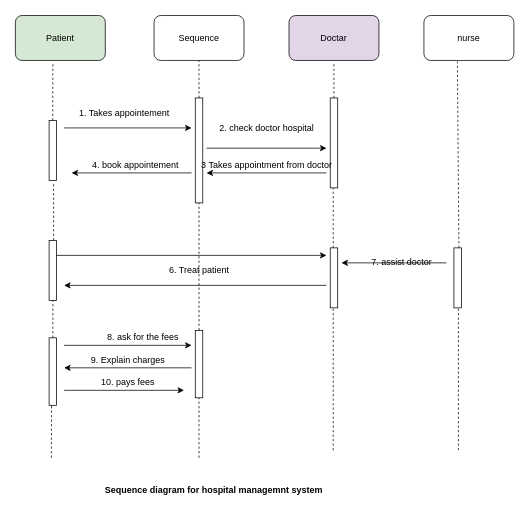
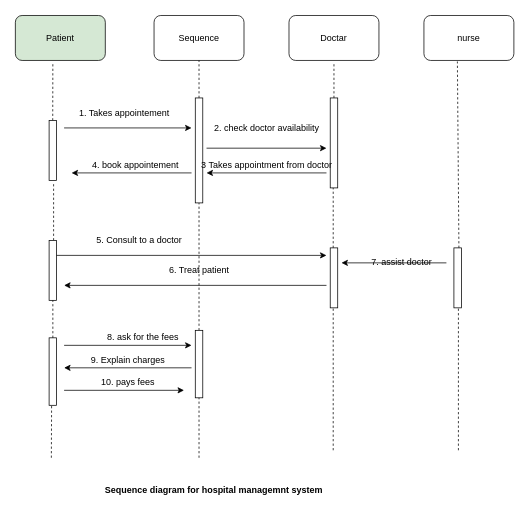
  <mxCell id="0" />
  <mxCell id="1" parent="0" />
  <mxCell id="2" value="Patient" style="rounded=1;whiteSpace=wrap;html=1;fillColor=#d5e8d4;" vertex="1" parent="1"><mxGeometry x="20" y="20" width="120" height="60" as="geometry" /></mxCell>
  <mxCell id="3" value="nurse" style="rounded=1;whiteSpace=wrap;html=1;" vertex="1" parent="1"><mxGeometry x="565" y="20" width="120" height="60" as="geometry" /></mxCell>
- <mxCell id="4" value="Doctar" style="rounded=1;whiteSpace=wrap;html=1;fillColor=#e1d5e7;" vertex="1" parent="1"><mxGeometry x="385" y="20" width="120" height="60" as="geometry" /></mxCell>
+ <mxCell id="4" value="Doctar" style="rounded=1;whiteSpace=wrap;html=1;" vertex="1" parent="1"><mxGeometry x="385" y="20" width="120" height="60" as="geometry" /></mxCell>
  <mxCell id="5" value="Sequence" style="rounded=1;whiteSpace=wrap;html=1;" vertex="1" parent="1"><mxGeometry x="205" y="20" width="120" height="60" as="geometry" /></mxCell>
  <mxCell id="6" value="" style="endArrow=none;dashed=1;html=1;" edge="1" parent="1"><mxGeometry width="50" height="50" relative="1" as="geometry"><mxPoint x="265" y="440" as="sourcePoint" /><mxPoint x="265" y="270" as="targetPoint" /></mxGeometry></mxCell>
  <mxCell id="7" value="" style="endArrow=none;dashed=1;html=1;" edge="1" parent="1" source="14"><mxGeometry width="50" height="50" relative="1" as="geometry"><mxPoint x="437" y="170" as="sourcePoint" /><mxPoint x="445" y="83" as="targetPoint" /></mxGeometry></mxCell>
  <mxCell id="8" value="" style="endArrow=none;dashed=1;html=1;entryX=0.5;entryY=1;entryDx=0;entryDy=0;" edge="1" parent="1" target="5"><mxGeometry width="50" height="50" relative="1" as="geometry"><mxPoint x="265" y="130" as="sourcePoint" /><mxPoint x="290" y="80" as="targetPoint" /></mxGeometry></mxCell>
  <mxCell id="9" value="" style="endArrow=none;dashed=1;html=1;exitX=0.533;exitY=0.025;exitDx=0;exitDy=0;exitPerimeter=0;" edge="1" parent="1" source="10"><mxGeometry width="50" height="50" relative="1" as="geometry"><mxPoint x="85" y="140" as="sourcePoint" /><mxPoint x="70" y="83" as="targetPoint" /></mxGeometry></mxCell>
  <mxCell id="10" value="" style="html=1;points=[];perimeter=orthogonalPerimeter;direction=west;" vertex="1" parent="1"><mxGeometry x="65" y="160" width="10" height="80" as="geometry" /></mxCell>
  <mxCell id="11" value="" style="html=1;points=[];perimeter=orthogonalPerimeter;" vertex="1" parent="1"><mxGeometry x="260" y="130" width="10" height="140" as="geometry" /></mxCell>
  <mxCell id="12" value="" style="endArrow=classic;html=1;" edge="1" parent="1"><mxGeometry width="50" height="50" relative="1" as="geometry"><mxPoint x="85" y="170" as="sourcePoint" /><mxPoint x="255" y="170" as="targetPoint" /></mxGeometry></mxCell>
  <mxCell id="13" value="1. Takes appointement" style="text;html=1;align=center;verticalAlign=middle;resizable=0;points=[];autosize=1;strokeColor=none;" vertex="1" parent="1"><mxGeometry x="95" y="140" width="140" height="20" as="geometry" /></mxCell>
  <mxCell id="14" value="" style="html=1;points=[];perimeter=orthogonalPerimeter;" vertex="1" parent="1"><mxGeometry x="440" y="130" width="10" height="120" as="geometry" /></mxCell>
  <mxCell id="15" value="" style="endArrow=classic;html=1;" edge="1" parent="1"><mxGeometry width="50" height="50" relative="1" as="geometry"><mxPoint x="275" y="197" as="sourcePoint" /><mxPoint x="435" y="197" as="targetPoint" /></mxGeometry></mxCell>
- <mxCell id="16" value="2. check doctor hospital" style="text;html=1;align=center;verticalAlign=middle;resizable=0;points=[];autosize=1;strokeColor=none;" vertex="1" parent="1"><mxGeometry x="275" y="160" width="160" height="20" as="geometry" /></mxCell>
+ <mxCell id="16" value="2. check doctor availability" style="text;html=1;align=center;verticalAlign=middle;resizable=0;points=[];autosize=1;strokeColor=none;" vertex="1" parent="1"><mxGeometry x="275" y="160" width="160" height="20" as="geometry" /></mxCell>
  <mxCell id="17" value="" style="endArrow=classic;html=1;" edge="1" parent="1"><mxGeometry width="50" height="50" relative="1" as="geometry"><mxPoint x="435" y="230" as="sourcePoint" /><mxPoint x="275" y="230" as="targetPoint" /></mxGeometry></mxCell>
  <mxCell id="18" value="3 Takes appointment from doctor" style="text;html=1;align=center;verticalAlign=middle;resizable=0;points=[];autosize=1;strokeColor=none;" vertex="1" parent="1"><mxGeometry x="260" y="210" width="190" height="20" as="geometry" /></mxCell>
  <mxCell id="19" value="" style="endArrow=classic;html=1;" edge="1" parent="1"><mxGeometry width="50" height="50" relative="1" as="geometry"><mxPoint x="255" y="230" as="sourcePoint" /><mxPoint x="95" y="230" as="targetPoint" /></mxGeometry></mxCell>
  <mxCell id="20" value="4. book appointement" style="text;html=1;align=center;verticalAlign=middle;resizable=0;points=[];autosize=1;strokeColor=none;" vertex="1" parent="1"><mxGeometry x="115" y="210" width="130" height="20" as="geometry" /></mxCell>
  <mxCell id="21" value="" style="endArrow=none;dashed=1;html=1;entryX=0.4;entryY=-0.025;entryDx=0;entryDy=0;entryPerimeter=0;" edge="1" parent="1" target="10"><mxGeometry width="50" height="50" relative="1" as="geometry"><mxPoint x="71" y="320" as="sourcePoint" /><mxPoint x="75" y="240" as="targetPoint" /></mxGeometry></mxCell>
  <mxCell id="22" value="" style="endArrow=none;dashed=1;html=1;exitX=0.667;exitY=0;exitDx=0;exitDy=0;exitPerimeter=0;entryX=0.372;entryY=1.022;entryDx=0;entryDy=0;entryPerimeter=0;" edge="1" parent="1" source="24" target="3"><mxGeometry width="50" height="50" relative="1" as="geometry"><mxPoint x="555" y="310" as="sourcePoint" /><mxPoint x="610.33" y="260" as="targetPoint" /></mxGeometry></mxCell>
  <mxCell id="23" value="" style="endArrow=none;dashed=1;html=1;" edge="1" parent="1"><mxGeometry width="50" height="50" relative="1" as="geometry"><mxPoint x="444" y="330" as="sourcePoint" /><mxPoint x="444" y="250" as="targetPoint" /></mxGeometry></mxCell>
  <mxCell id="24" value="" style="html=1;points=[];perimeter=orthogonalPerimeter;" vertex="1" parent="1"><mxGeometry x="605" y="330" width="10" height="80" as="geometry" /></mxCell>
  <mxCell id="25" value="" style="html=1;points=[];perimeter=orthogonalPerimeter;" vertex="1" parent="1"><mxGeometry x="440" y="330" width="10" height="80" as="geometry" /></mxCell>
  <mxCell id="26" value="" style="html=1;points=[];perimeter=orthogonalPerimeter;" vertex="1" parent="1"><mxGeometry x="65" y="320" width="10" height="80" as="geometry" /></mxCell>
  <mxCell id="27" value="" style="endArrow=classic;html=1;" edge="1" parent="1"><mxGeometry width="50" height="50" relative="1" as="geometry"><mxPoint x="75" y="340" as="sourcePoint" /><mxPoint x="435" y="340" as="targetPoint" /></mxGeometry></mxCell>
+ <mxCell id="28" value="5. Consult to a doctor" style="text;html=1;align=center;verticalAlign=middle;resizable=0;points=[];autosize=1;strokeColor=none;" vertex="1" parent="1"><mxGeometry x="120" y="310" width="130" height="20" as="geometry" /></mxCell>
  <mxCell id="29" value="" style="endArrow=classic;html=1;" edge="1" parent="1"><mxGeometry width="50" height="50" relative="1" as="geometry"><mxPoint x="435" y="380" as="sourcePoint" /><mxPoint x="85" y="380" as="targetPoint" /></mxGeometry></mxCell>
  <mxCell id="30" value="6. Treat patient" style="text;html=1;align=center;verticalAlign=middle;resizable=0;points=[];autosize=1;strokeColor=none;" vertex="1" parent="1"><mxGeometry x="215" y="350" width="100" height="20" as="geometry" /></mxCell>
  <mxCell id="31" value="" style="endArrow=classic;html=1;" edge="1" parent="1"><mxGeometry width="50" height="50" relative="1" as="geometry"><mxPoint x="595" y="350" as="sourcePoint" /><mxPoint x="455" y="350" as="targetPoint" /></mxGeometry></mxCell>
  <mxCell id="32" value="7. assist doctor" style="text;html=1;align=center;verticalAlign=middle;resizable=0;points=[];autosize=1;strokeColor=none;" vertex="1" parent="1"><mxGeometry x="485" y="340" width="100" height="20" as="geometry" /></mxCell>
  <mxCell id="33" value="" style="html=1;points=[];perimeter=orthogonalPerimeter;" vertex="1" parent="1"><mxGeometry x="65" y="450" width="10" height="90" as="geometry" /></mxCell>
  <mxCell id="34" value="" style="html=1;points=[];perimeter=orthogonalPerimeter;" vertex="1" parent="1"><mxGeometry x="260" y="440" width="10" height="90" as="geometry" /></mxCell>
  <mxCell id="35" value="" style="endArrow=none;dashed=1;html=1;" edge="1" parent="1"><mxGeometry width="50" height="50" relative="1" as="geometry"><mxPoint x="70" y="450" as="sourcePoint" /><mxPoint x="70" y="400" as="targetPoint" /></mxGeometry></mxCell>
  <mxCell id="36" value="" style="endArrow=classic;html=1;" edge="1" parent="1"><mxGeometry width="50" height="50" relative="1" as="geometry"><mxPoint x="85" y="460" as="sourcePoint" /><mxPoint x="255" y="460" as="targetPoint" /></mxGeometry></mxCell>
  <mxCell id="37" value="8. ask for the fees" style="text;html=1;align=center;verticalAlign=middle;resizable=0;points=[];autosize=1;strokeColor=none;" vertex="1" parent="1"><mxGeometry x="135" y="440" width="110" height="20" as="geometry" /></mxCell>
  <mxCell id="38" value="" style="endArrow=classic;html=1;" edge="1" parent="1"><mxGeometry width="50" height="50" relative="1" as="geometry"><mxPoint x="255" y="490" as="sourcePoint" /><mxPoint x="85" y="490" as="targetPoint" /></mxGeometry></mxCell>
  <mxCell id="39" value="9. Explain charges" style="text;html=1;align=center;verticalAlign=middle;resizable=0;points=[];autosize=1;strokeColor=none;" vertex="1" parent="1"><mxGeometry x="115" y="470" width="110" height="20" as="geometry" /></mxCell>
  <mxCell id="40" value="" style="endArrow=classic;html=1;" edge="1" parent="1"><mxGeometry width="50" height="50" relative="1" as="geometry"><mxPoint x="85" y="520" as="sourcePoint" /><mxPoint x="245" y="520" as="targetPoint" /></mxGeometry></mxCell>
  <mxCell id="41" value="10. pays fees" style="text;html=1;align=center;verticalAlign=middle;resizable=0;points=[];autosize=1;strokeColor=none;" vertex="1" parent="1"><mxGeometry x="125" y="500" width="90" height="20" as="geometry" /></mxCell>
  <mxCell id="42" value="" style="endArrow=none;dashed=1;html=1;entryX=0.6;entryY=1;entryDx=0;entryDy=0;entryPerimeter=0;" edge="1" parent="1" target="24"><mxGeometry width="50" height="50" relative="1" as="geometry"><mxPoint x="611" y="600" as="sourcePoint" /><mxPoint x="605" y="410" as="targetPoint" /></mxGeometry></mxCell>
  <mxCell id="43" value="" style="endArrow=none;dashed=1;html=1;" edge="1" parent="1"><mxGeometry width="50" height="50" relative="1" as="geometry"><mxPoint x="444" y="600" as="sourcePoint" /><mxPoint x="444" y="410" as="targetPoint" /></mxGeometry></mxCell>
  <mxCell id="44" value="" style="endArrow=none;dashed=1;html=1;" edge="1" parent="1"><mxGeometry width="50" height="50" relative="1" as="geometry"><mxPoint x="265" y="610" as="sourcePoint" /><mxPoint x="265" y="530" as="targetPoint" /></mxGeometry></mxCell>
  <mxCell id="45" value="" style="endArrow=none;dashed=1;html=1;entryX=0.333;entryY=1.007;entryDx=0;entryDy=0;entryPerimeter=0;" edge="1" parent="1" target="33"><mxGeometry width="50" height="50" relative="1" as="geometry"><mxPoint x="68" y="610" as="sourcePoint" /><mxPoint x="75" y="540" as="targetPoint" /></mxGeometry></mxCell>
  <mxCell id="46" value="Sequence diagram for hospital managemnt system" style="text;align=center;fontStyle=1;verticalAlign=middle;spacingLeft=3;spacingRight=3;strokeColor=none;rotatable=0;points=[[0,0.5],[1,0.5]];portConstraint=eastwest;" vertex="1" parent="1"><mxGeometry x="245" y="640" width="80" height="26" as="geometry" /></mxCell>
